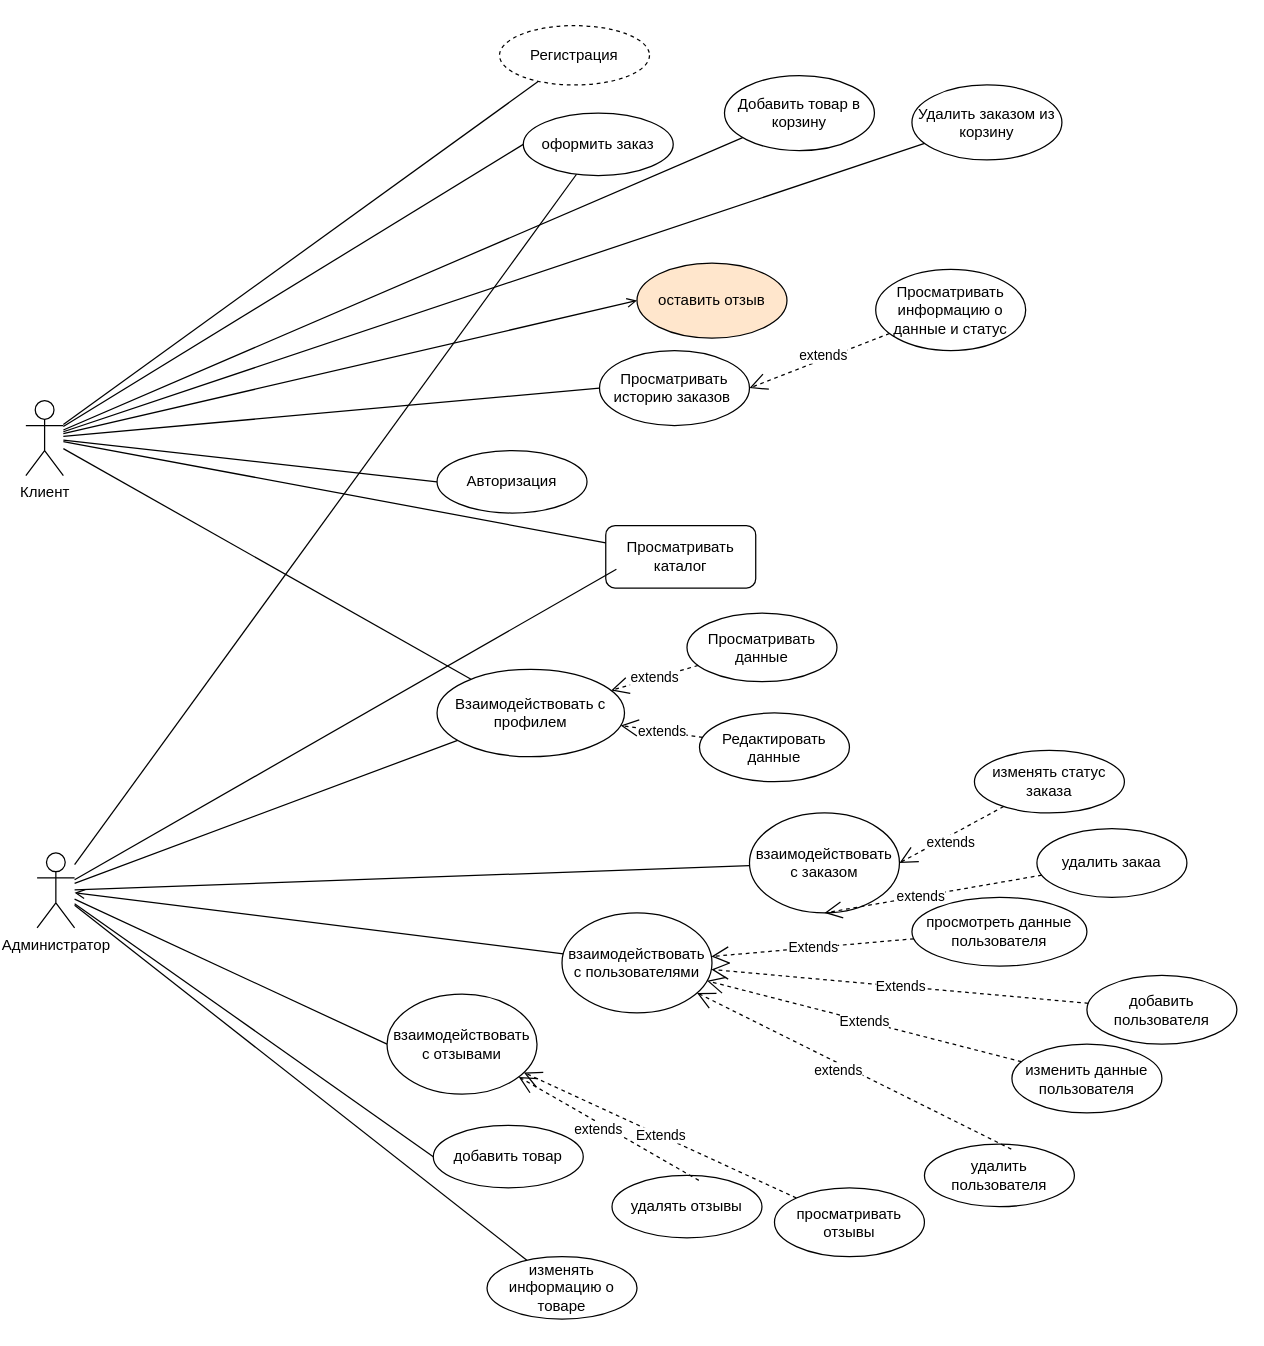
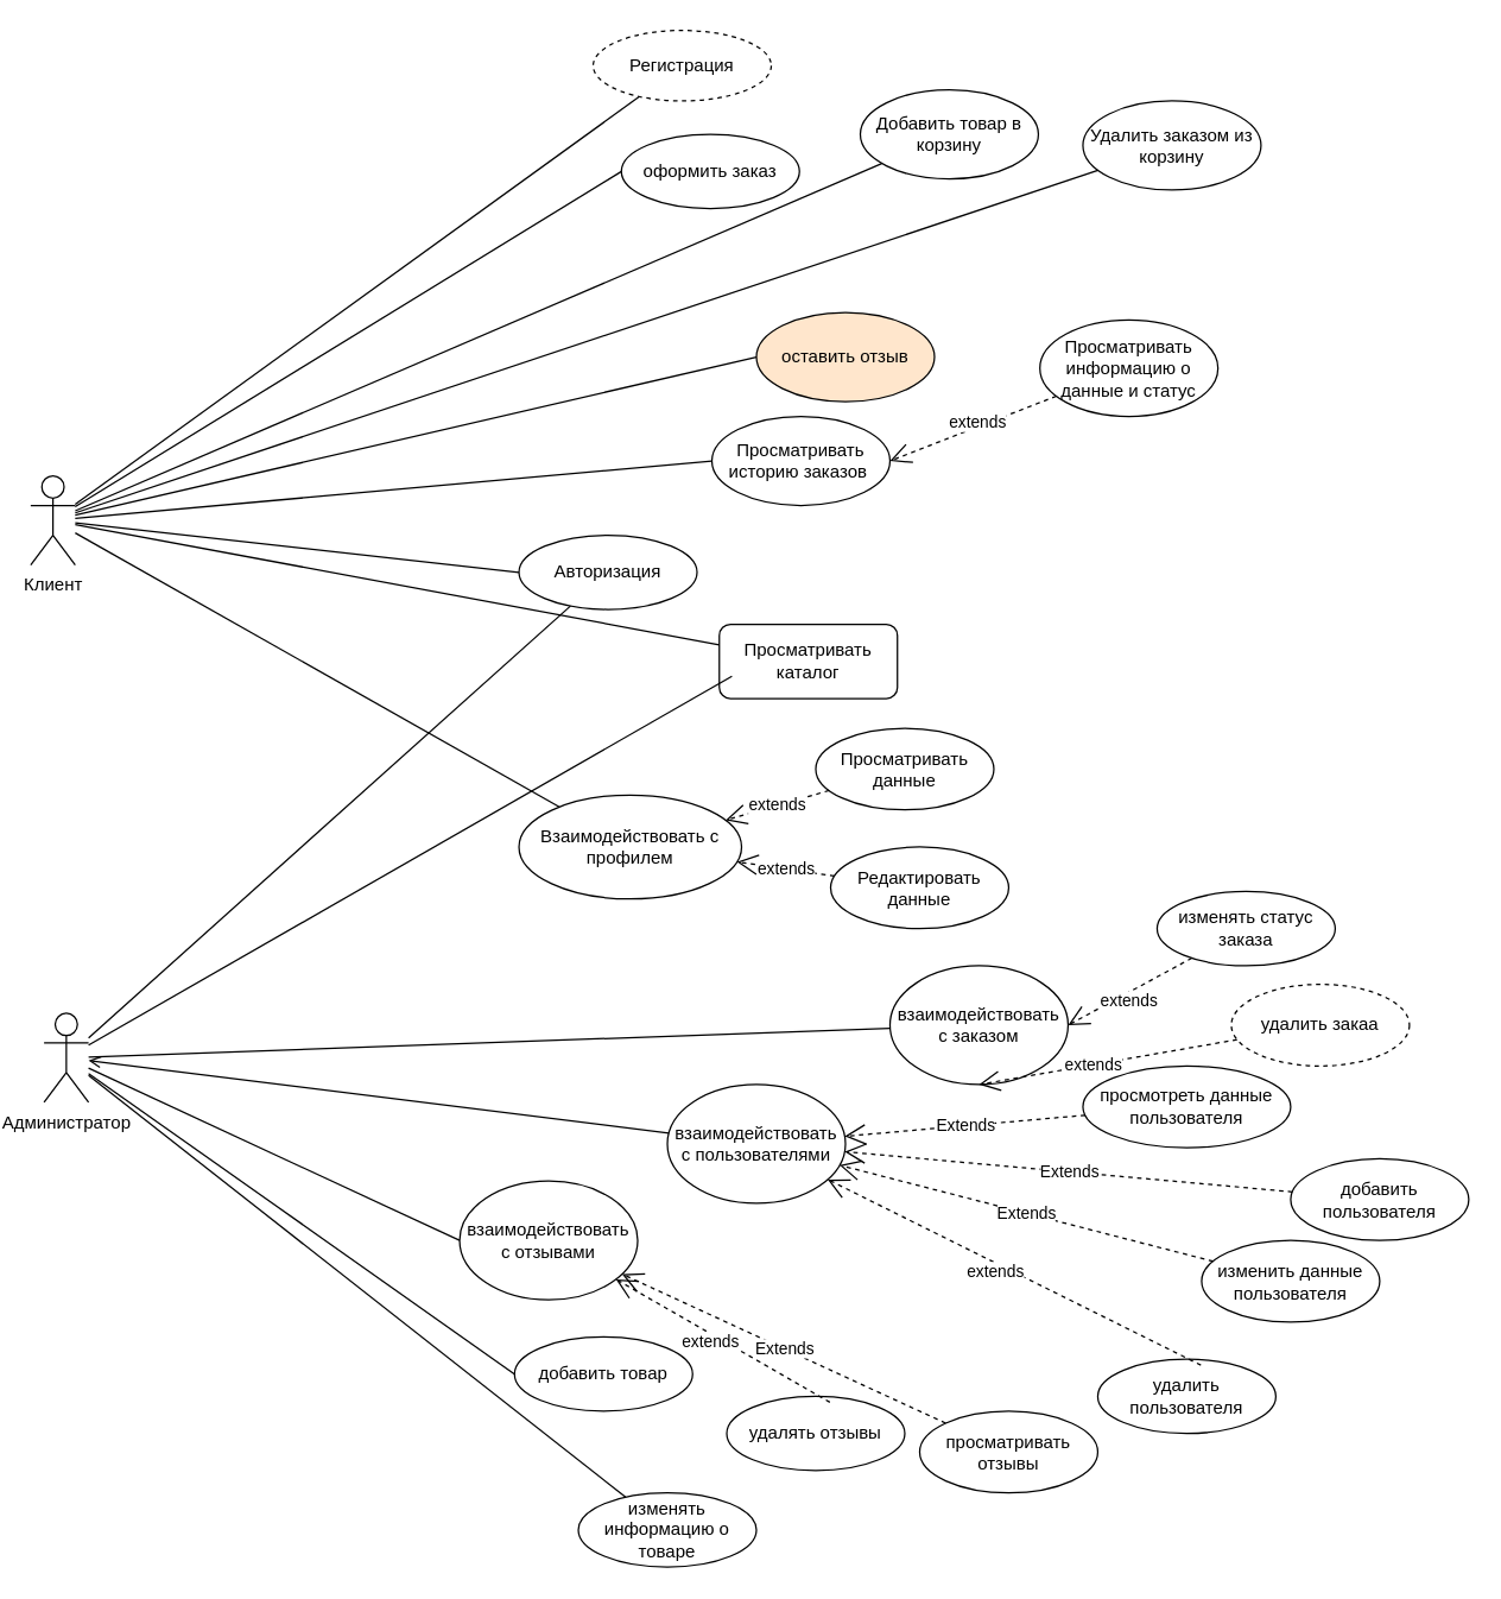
  <mxCell id="0" />
  <mxCell id="1" parent="0" />
  <mxCell id="2" value="Клиент" style="shape=umlActor;verticalLabelPosition=bottom;verticalAlign=top;html=1;outlineConnect=0;" parent="1" vertex="1"><mxGeometry x="20" y="320" width="30" height="60" as="geometry" /></mxCell>
  <mxCell id="3" value="Регистрация" style="ellipse;whiteSpace=wrap;html=1;dashed=1;" parent="1" vertex="1"><mxGeometry x="399" y="20" width="120" height="47.5" as="geometry" /></mxCell>
  <mxCell id="4" value="Просматривать историю заказов&amp;nbsp;" style="ellipse;whiteSpace=wrap;html=1;" parent="1" vertex="1"><mxGeometry x="479" y="280" width="120" height="60" as="geometry" /></mxCell>
  <mxCell id="5" value="Просматривать каталог" style="whiteSpace=wrap;html=1;rounded=1;" parent="1" vertex="1"><mxGeometry x="484" y="420" width="120" height="50" as="geometry" /></mxCell>
  <mxCell id="6" value="оставить отзыв" style="ellipse;whiteSpace=wrap;html=1;fillColor=#ffe6cc;" parent="1" vertex="1"><mxGeometry x="509" y="210" width="120" height="60" as="geometry" /></mxCell>
  <mxCell id="7" value="" style="endArrow=none;html=1;rounded=0;" parent="1" source="2" target="3" edge="1"><mxGeometry width="50" height="50" relative="1" as="geometry"><mxPoint x="-91" y="430" as="sourcePoint" /><mxPoint x="-41" y="380" as="targetPoint" /></mxGeometry></mxCell>
  <mxCell id="8" value="" style="endArrow=none;html=1;rounded=0;entryX=0;entryY=0.5;entryDx=0;entryDy=0;" parent="1" source="2" target="11" edge="1"><mxGeometry width="50" height="50" relative="1" as="geometry"><mxPoint x="-91" y="430" as="sourcePoint" /><mxPoint x="-167.76" y="273.2" as="targetPoint" /></mxGeometry></mxCell>
  <mxCell id="9" value="" style="endArrow=none;html=1;rounded=0;entryX=0;entryY=0.5;entryDx=0;entryDy=0;" parent="1" source="2" target="4" edge="1"><mxGeometry width="50" height="50" relative="1" as="geometry"><mxPoint x="-91" y="430" as="sourcePoint" /><mxPoint x="-41" y="380" as="targetPoint" /></mxGeometry></mxCell>
- <mxCell id="10" value="" style="endArrow=open;html=1;rounded=0;entryX=0;entryY=0.5;entryDx=0;entryDy=0;" parent="1" source="2" target="6" edge="1"><mxGeometry width="50" height="50" relative="1" as="geometry"><mxPoint x="-91" y="430" as="sourcePoint" /><mxPoint x="-41" y="380" as="targetPoint" /></mxGeometry></mxCell>
+ <mxCell id="10" value="" style="endArrow=none;html=1;rounded=0;entryX=0;entryY=0.5;entryDx=0;entryDy=0;" parent="1" source="2" target="6" edge="1"><mxGeometry width="50" height="50" relative="1" as="geometry"><mxPoint x="-91" y="430" as="sourcePoint" /><mxPoint x="-41" y="380" as="targetPoint" /></mxGeometry></mxCell>
  <mxCell id="11" value="оформить заказ" style="ellipse;whiteSpace=wrap;html=1;" parent="1" vertex="1"><mxGeometry x="418" width="120" height="50" as="geometry" y="90" /></mxCell>
  <mxCell id="12" value="изменять статус заказа" style="ellipse;whiteSpace=wrap;html=1;" parent="1" vertex="1"><mxGeometry x="779" y="600" width="120" height="50" as="geometry" /></mxCell>
  <mxCell id="13" value="Администратор" style="shape=umlActor;verticalLabelPosition=bottom;verticalAlign=top;html=1;outlineConnect=0;" parent="1" vertex="1"><mxGeometry x="29" y="682" width="30" height="60" as="geometry" /></mxCell>
  <mxCell id="14" value="" style="endArrow=none;html=1;rounded=0;" parent="1" source="13" target="15" edge="1"><mxGeometry width="50" height="50" relative="1" as="geometry"><mxPoint x="-91" y="370" as="sourcePoint" /><mxPoint x="-41" y="320" as="targetPoint" /></mxGeometry></mxCell>
  <mxCell id="15" value="взаимодействовать с заказом" style="ellipse;whiteSpace=wrap;html=1;" parent="1" vertex="1"><mxGeometry x="599" y="650" width="120" height="80" as="geometry" /></mxCell>
  <mxCell id="16" value="extends" style="endArrow=open;endSize=12;dashed=1;html=1;rounded=0;entryX=1;entryY=0.5;entryDx=0;entryDy=0;" parent="1" source="12" target="15" edge="1"><mxGeometry x="0.081" y="5" width="160" relative="1" as="geometry"><mxPoint x="-91" y="405" as="sourcePoint" /><mxPoint x="69" y="405" as="targetPoint" /><mxPoint as="offset" /></mxGeometry></mxCell>
  <mxCell id="17" value="" style="endArrow=none;html=1;rounded=0;" parent="1" source="5" target="2" edge="1"><mxGeometry width="50" height="50" relative="1" as="geometry"><mxPoint x="-321" y="520" as="sourcePoint" /><mxPoint x="-311" y="430" as="targetPoint" /></mxGeometry></mxCell>
  <mxCell id="18" value="extends" style="endArrow=open;endSize=12;dashed=1;html=1;rounded=0;entryX=0.5;entryY=1;entryDx=0;entryDy=0;" parent="1" source="19" target="15" edge="1"><mxGeometry x="0.111" width="160" relative="1" as="geometry"><mxPoint x="719" y="725" as="sourcePoint" /><mxPoint x="719" y="815" as="targetPoint" /><mxPoint as="offset" /></mxGeometry></mxCell>
- <mxCell id="19" value="удалить закаа" style="ellipse;whiteSpace=wrap;html=1;" parent="1" vertex="1"><mxGeometry x="829" y="662.5" width="120" height="55" as="geometry" /></mxCell>
+ <mxCell id="19" value="удалить закаа" style="ellipse;whiteSpace=wrap;html=1;dashed=1;" parent="1" vertex="1"><mxGeometry x="829" y="662.5" width="120" height="55" as="geometry" /></mxCell>
  <mxCell id="20" value="" style="endArrow=none;html=1;rounded=0;entryX=0.071;entryY=0.7;entryDx=0;entryDy=0;entryPerimeter=0;" parent="1" source="13" target="5" edge="1"><mxGeometry width="50" height="50" relative="1" as="geometry"><mxPoint x="219" y="510" as="sourcePoint" /><mxPoint x="269" y="460" as="targetPoint" /></mxGeometry></mxCell>
  <mxCell id="21" value="добавить товар" style="ellipse;whiteSpace=wrap;html=1;" parent="1" vertex="1"><mxGeometry x="346" y="900" width="120" height="50" as="geometry" /></mxCell>
  <mxCell id="22" value="удалять отзывы" style="ellipse;whiteSpace=wrap;html=1;" parent="1" vertex="1"><mxGeometry x="489" y="940" width="120" height="50" as="geometry" /></mxCell>
  <mxCell id="23" value="взаимодействовать с отзывами" style="ellipse;whiteSpace=wrap;html=1;" parent="1" vertex="1"><mxGeometry x="309" y="795" width="120" height="80" as="geometry" /></mxCell>
  <mxCell id="24" value="extends" style="endArrow=open;endSize=12;dashed=1;html=1;rounded=0;exitX=0.579;exitY=0.08;exitDx=0;exitDy=0;exitPerimeter=0;" parent="1" source="22" target="23" edge="1"><mxGeometry x="0.081" y="5" width="160" relative="1" as="geometry"><mxPoint x="-451" y="555" as="sourcePoint" /><mxPoint x="-291" y="555" as="targetPoint" /><mxPoint as="offset" /></mxGeometry></mxCell>
  <mxCell id="25" value="просматривать отзывы" style="ellipse;whiteSpace=wrap;html=1;" parent="1" vertex="1"><mxGeometry x="619" y="950" width="120" height="55" as="geometry" /></mxCell>
  <mxCell id="26" value="Extends" style="endArrow=open;endSize=12;dashed=1;html=1;rounded=0;" parent="1" source="25" target="23" edge="1"><mxGeometry width="160" relative="1" as="geometry"><mxPoint x="-162" y="938" as="sourcePoint" /><mxPoint x="-211" y="982" as="targetPoint" /></mxGeometry></mxCell>
  <mxCell id="27" value="" style="endArrow=none;html=1;rounded=0;entryX=0;entryY=0.5;entryDx=0;entryDy=0;" parent="1" source="13" target="23" edge="1"><mxGeometry width="50" height="50" relative="1" as="geometry"><mxPoint x="-31" y="670" as="sourcePoint" /><mxPoint x="19" y="620" as="targetPoint" /></mxGeometry></mxCell>
  <mxCell id="28" value="Авторизация" style="ellipse;whiteSpace=wrap;html=1;" parent="1" vertex="1"><mxGeometry x="349" y="360" width="120" height="50" as="geometry" /></mxCell>
  <mxCell id="29" value="" style="endArrow=none;html=1;rounded=0;entryX=0;entryY=0.5;entryDx=0;entryDy=0;" parent="1" source="2" target="28" edge="1"><mxGeometry width="50" height="50" relative="1" as="geometry"><mxPoint x="99" y="350" as="sourcePoint" /><mxPoint x="149" y="300" as="targetPoint" /></mxGeometry></mxCell>
  <mxCell id="30" value="Взаимодействовать с профилем" style="ellipse;whiteSpace=wrap;html=1;" parent="1" vertex="1"><mxGeometry x="349" y="535" width="150" height="70" as="geometry" /></mxCell>
  <mxCell id="31" value="extends" style="endArrow=open;endSize=12;dashed=1;html=1;rounded=0;entryX=1;entryY=0.5;entryDx=0;entryDy=0;" parent="1" source="32" target="4" edge="1"><mxGeometry x="-0.077" y="-3" width="160" relative="1" as="geometry"><mxPoint x="859" y="365" as="sourcePoint" /><mxPoint x="789" y="420" as="targetPoint" /><mxPoint as="offset" /></mxGeometry></mxCell>
  <mxCell id="32" value="Просматривать информацию о данные и статус" style="ellipse;whiteSpace=wrap;html=1;" parent="1" vertex="1"><mxGeometry x="700" y="215" width="120" height="65" as="geometry" /></mxCell>
- <mxCell id="33" value="" style="endArrow=none;html=1;rounded=0;" parent="1" source="13" target="11" edge="1"><mxGeometry width="50" height="50" relative="1" as="geometry"><mxPoint x="349" y="340" as="sourcePoint" /><mxPoint x="399" y="290" as="targetPoint" /></mxGeometry></mxCell>
+ <mxCell id="33" value="" style="endArrow=none;html=1;rounded=0;" parent="1" source="13" target="28" edge="1"><mxGeometry width="50" height="50" relative="1" as="geometry"><mxPoint x="349" y="340" as="sourcePoint" /><mxPoint x="399" y="290" as="targetPoint" /></mxGeometry></mxCell>
  <mxCell id="34" value="" style="endArrow=none;html=1;rounded=0;entryX=0;entryY=0.5;entryDx=0;entryDy=0;" parent="1" source="13" target="21" edge="1"><mxGeometry width="50" height="50" relative="1" as="geometry"><mxPoint x="119" y="660" as="sourcePoint" /><mxPoint x="169" y="610" as="targetPoint" /></mxGeometry></mxCell>
  <mxCell id="35" value="Просматривать данные" style="ellipse;whiteSpace=wrap;html=1;" parent="1" vertex="1"><mxGeometry x="549" y="490" width="120" height="55" as="geometry" /></mxCell>
  <mxCell id="36" value="Редактировать данные" style="ellipse;whiteSpace=wrap;html=1;" parent="1" vertex="1"><mxGeometry x="559" y="570" width="120" height="55" as="geometry" /></mxCell>
  <mxCell id="37" value="extends" style="endArrow=open;endSize=12;dashed=1;html=1;rounded=0;" parent="1" source="35" target="30" edge="1"><mxGeometry width="160" relative="1" as="geometry"><mxPoint x="936" y="545" as="sourcePoint" /><mxPoint x="739" y="500" as="targetPoint" /></mxGeometry></mxCell>
  <mxCell id="38" value="extends" style="endArrow=open;endSize=12;dashed=1;html=1;rounded=0;" parent="1" source="36" target="30" edge="1"><mxGeometry width="160" relative="1" as="geometry"><mxPoint x="856" y="625" as="sourcePoint" /><mxPoint x="659" y="580" as="targetPoint" /></mxGeometry></mxCell>
  <mxCell id="39" value="" style="endArrow=none;html=1;rounded=0;" parent="1" source="30" target="2" edge="1"><mxGeometry width="50" height="50" relative="1" as="geometry"><mxPoint x="119" y="470" as="sourcePoint" /><mxPoint x="169" y="420" as="targetPoint" /></mxGeometry></mxCell>
- <mxCell id="40" value="" style="endArrow=none;html=1;rounded=0;" parent="1" source="13" target="30" edge="1"><mxGeometry width="50" height="50" relative="1" as="geometry"><mxPoint x="119" y="470" as="sourcePoint" /><mxPoint x="169" y="420" as="targetPoint" /></mxGeometry></mxCell>
  <mxCell id="41" value="Добавить товар в корзину" style="ellipse;whiteSpace=wrap;html=1;" parent="1" vertex="1"><mxGeometry x="579" y="60" width="120" height="60" as="geometry" /></mxCell>
  <mxCell id="42" value="" style="endArrow=none;html=1;rounded=0;" parent="1" source="2" target="41" edge="1"><mxGeometry width="50" height="50" relative="1" as="geometry"><mxPoint x="239" y="370" as="sourcePoint" /><mxPoint x="289" y="320" as="targetPoint" /></mxGeometry></mxCell>
  <mxCell id="43" value="Удалить заказом из корзину" style="ellipse;whiteSpace=wrap;html=1;" parent="1" vertex="1"><mxGeometry x="729" y="67.5" width="120" height="60" as="geometry" /></mxCell>
  <mxCell id="44" value="" style="endArrow=none;html=1;rounded=0;" parent="1" source="2" target="43" edge="1"><mxGeometry width="50" height="50" relative="1" as="geometry"><mxPoint x="69" y="290" as="sourcePoint" /><mxPoint x="119" y="240" as="targetPoint" /></mxGeometry></mxCell>
  <mxCell id="45" value="удалить пользователя" style="ellipse;whiteSpace=wrap;html=1;" parent="1" vertex="1"><mxGeometry x="739" y="915" width="120" height="50" as="geometry" /></mxCell>
  <mxCell id="46" value="взаимодействовать с пользователями" style="ellipse;whiteSpace=wrap;html=1;" parent="1" vertex="1"><mxGeometry x="449" y="730" width="120" height="80" as="geometry" /></mxCell>
  <mxCell id="47" value="extends" style="endArrow=open;endSize=12;dashed=1;html=1;rounded=0;exitX=0.579;exitY=0.08;exitDx=0;exitDy=0;exitPerimeter=0;" parent="1" source="45" target="46" edge="1"><mxGeometry x="0.081" y="5" width="160" relative="1" as="geometry"><mxPoint x="0" y="530" as="sourcePoint" /><mxPoint x="160" y="530" as="targetPoint" /><mxPoint as="offset" /></mxGeometry></mxCell>
  <mxCell id="48" value="изменить данные пользователя" style="ellipse;whiteSpace=wrap;html=1;" parent="1" vertex="1"><mxGeometry x="809" y="835" width="120" height="55" as="geometry" /></mxCell>
  <mxCell id="49" value="Extends" style="endArrow=open;endSize=12;dashed=1;html=1;rounded=0;" parent="1" source="48" target="46" edge="1"><mxGeometry width="160" relative="1" as="geometry"><mxPoint x="289" y="913" as="sourcePoint" /><mxPoint x="240" y="957" as="targetPoint" /></mxGeometry></mxCell>
  <mxCell id="50" value="добавить пользователя" style="ellipse;whiteSpace=wrap;html=1;" parent="1" vertex="1"><mxGeometry x="869" y="780" width="120" height="55" as="geometry" /></mxCell>
  <mxCell id="51" value="Extends" style="endArrow=open;endSize=12;dashed=1;html=1;rounded=0;" parent="1" source="50" target="46" edge="1"><mxGeometry width="160" relative="1" as="geometry"><mxPoint x="1161" y="575" as="sourcePoint" /><mxPoint x="1150" y="659" as="targetPoint" /></mxGeometry></mxCell>
  <mxCell id="52" value="просмотреть данные пользователя" style="ellipse;whiteSpace=wrap;html=1;" parent="1" vertex="1"><mxGeometry x="729" y="717.5" width="140" height="55" as="geometry" /></mxCell>
  <mxCell id="53" value="Extends" style="endArrow=open;endSize=12;dashed=1;html=1;rounded=0;" parent="1" source="52" target="46" edge="1"><mxGeometry width="160" relative="1" as="geometry"><mxPoint x="1169" y="892" as="sourcePoint" /><mxPoint x="999" y="850" as="targetPoint" /></mxGeometry></mxCell>
  <mxCell id="54" value="" style="endArrow=open;html=1;rounded=0;" parent="1" source="46" target="13" edge="1"><mxGeometry width="50" height="50" relative="1" as="geometry"><mxPoint x="239" y="750" as="sourcePoint" /><mxPoint x="289" y="700" as="targetPoint" /></mxGeometry></mxCell>
  <mxCell id="55" value="изменять информацию о товаре" style="ellipse;whiteSpace=wrap;html=1;" parent="1" vertex="1"><mxGeometry x="389" y="1005" width="120" height="50" as="geometry" /></mxCell>
  <mxCell id="56" value="" style="endArrow=none;html=1;rounded=0;" parent="1" source="13" target="55" edge="1"><mxGeometry width="50" height="50" relative="1" as="geometry"><mxPoint x="49" y="710" as="sourcePoint" /><mxPoint x="99" y="660" as="targetPoint" /></mxGeometry></mxCell>
